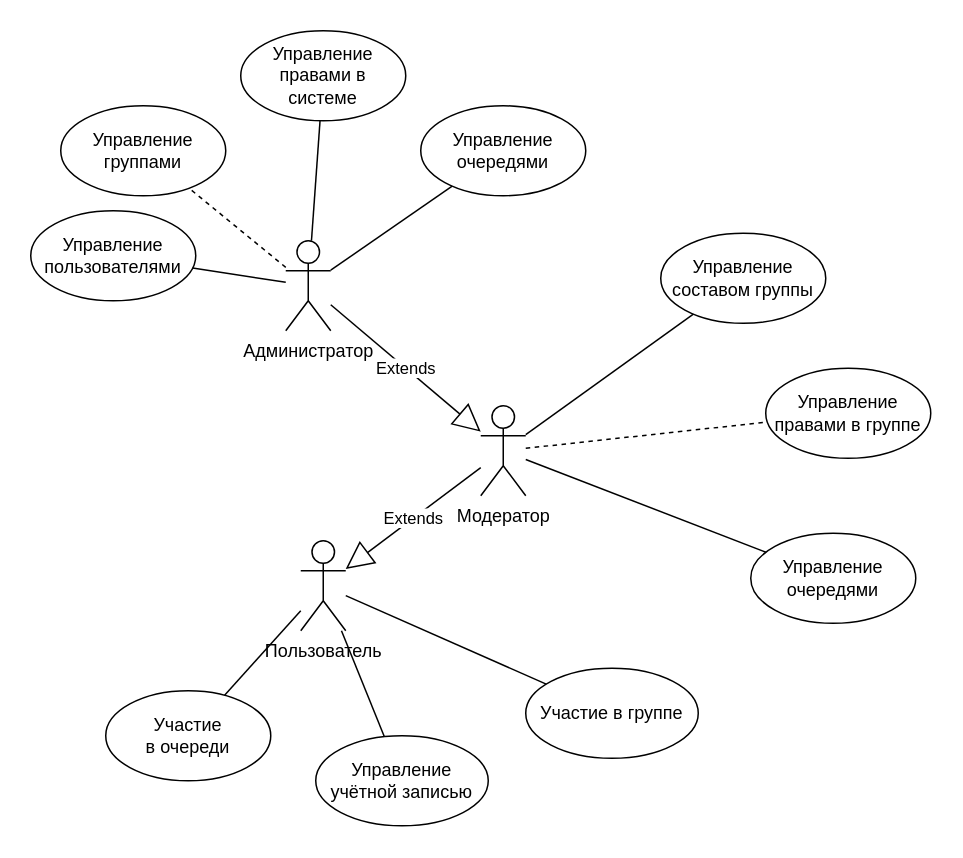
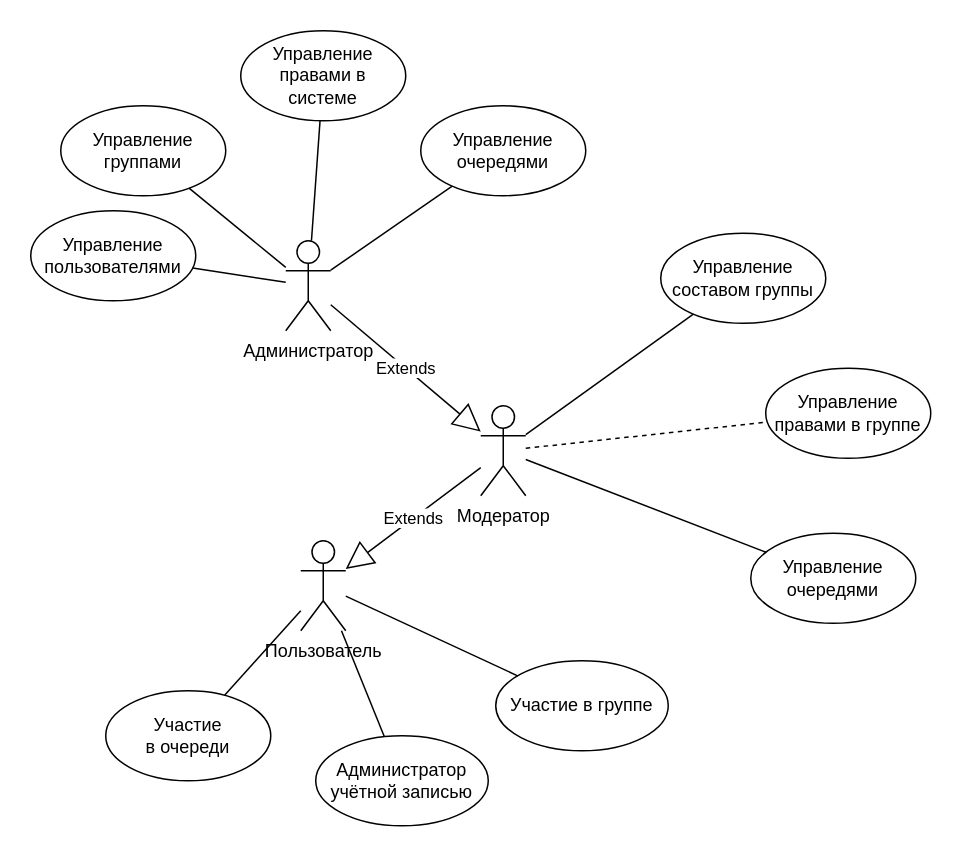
  <mxCell id="0" />
  <mxCell id="1" parent="0" />
  <mxCell id="2" value="Пользователь" style="shape=umlActor;verticalLabelPosition=bottom;verticalAlign=top;html=1;" parent="1" vertex="1"><mxGeometry x="200" y="360" width="30" height="60" as="geometry" /></mxCell>
  <mxCell id="3" value="Модератор" style="shape=umlActor;verticalLabelPosition=bottom;verticalAlign=top;html=1;" parent="1" vertex="1"><mxGeometry x="320" y="270" width="30" height="60" as="geometry" /></mxCell>
  <mxCell id="4" value="Администратор" style="shape=umlActor;verticalLabelPosition=bottom;verticalAlign=top;html=1;" parent="1" vertex="1"><mxGeometry x="190" y="160" width="30" height="60" as="geometry" /></mxCell>
  <mxCell id="5" value="Extends" style="endArrow=block;endSize=16;endFill=0;html=1;rounded=0;" parent="1" source="3" target="2" edge="1"><mxGeometry width="160" relative="1" as="geometry"><mxPoint x="490" y="300" as="sourcePoint" /><mxPoint x="650" y="300" as="targetPoint" /></mxGeometry></mxCell>
  <mxCell id="6" value="Extends" style="endArrow=block;endSize=16;endFill=0;html=1;rounded=0;" parent="1" source="4" target="3" edge="1"><mxGeometry width="160" relative="1" as="geometry"><mxPoint x="500" y="440" as="sourcePoint" /><mxPoint x="660" y="440" as="targetPoint" /></mxGeometry></mxCell>
- <mxCell id="7" value="Управление учётной записью" style="ellipse;whiteSpace=wrap;html=1;" parent="1" vertex="1"><mxGeometry x="210" y="490" width="115" height="60" as="geometry" /></mxCell>
- <mxCell id="8" value="Участие в группе" style="ellipse;whiteSpace=wrap;html=1;" parent="1" vertex="1"><mxGeometry x="350" y="445" width="115" height="60" as="geometry" /></mxCell>
+ <mxCell id="7" value="Администратор учётной записью" style="ellipse;whiteSpace=wrap;html=1;" parent="1" vertex="1"><mxGeometry x="210" y="490" width="115" height="60" as="geometry" /></mxCell>
+ <mxCell id="8" value="Участие в группе" style="ellipse;whiteSpace=wrap;html=1;" parent="1" vertex="1"><mxGeometry x="330" y="440" width="115" height="60" as="geometry" /></mxCell>
  <mxCell id="9" value="Участие &lt;br&gt;в очереди" style="ellipse;whiteSpace=wrap;html=1;" parent="1" vertex="1"><mxGeometry x="70" y="460" width="110" height="60" as="geometry" /></mxCell>
  <mxCell id="10" value="" style="endArrow=none;html=1;rounded=0;" parent="1" source="2" target="8" edge="1"><mxGeometry width="50" height="50" relative="1" as="geometry"><mxPoint x="720" y="290" as="sourcePoint" /><mxPoint x="770" y="240" as="targetPoint" /></mxGeometry></mxCell>
  <mxCell id="11" value="" style="endArrow=none;html=1;rounded=0;" parent="1" source="2" target="7" edge="1"><mxGeometry width="50" height="50" relative="1" as="geometry"><mxPoint x="740" y="280" as="sourcePoint" /><mxPoint x="790" y="230" as="targetPoint" /></mxGeometry></mxCell>
  <mxCell id="12" value="" style="endArrow=none;html=1;rounded=0;" parent="1" source="2" target="9" edge="1"><mxGeometry width="50" height="50" relative="1" as="geometry"><mxPoint x="770" y="260" as="sourcePoint" /><mxPoint x="820" y="210" as="targetPoint" /></mxGeometry></mxCell>
  <mxCell id="13" value="Управление составом группы" style="ellipse;whiteSpace=wrap;html=1;" parent="1" vertex="1"><mxGeometry x="440" y="155" width="110" height="60" as="geometry" /></mxCell>
  <mxCell id="14" value="Управление правами в группе" style="ellipse;whiteSpace=wrap;html=1;" parent="1" vertex="1"><mxGeometry x="510" y="245" width="110" height="60" as="geometry" /></mxCell>
  <mxCell id="15" value="Управление очередями" style="ellipse;whiteSpace=wrap;html=1;" parent="1" vertex="1"><mxGeometry x="500" y="355" width="110" height="60" as="geometry" /></mxCell>
  <mxCell id="16" value="" style="endArrow=none;html=1;rounded=0;dashed=1;" parent="1" source="3" target="14" edge="1"><mxGeometry width="50" height="50" relative="1" as="geometry"><mxPoint x="410" y="120" as="sourcePoint" /><mxPoint x="460" y="70" as="targetPoint" /></mxGeometry></mxCell>
  <mxCell id="17" value="" style="endArrow=none;html=1;rounded=0;" parent="1" source="3" target="15" edge="1"><mxGeometry width="50" height="50" relative="1" as="geometry"><mxPoint x="550" y="170" as="sourcePoint" /><mxPoint x="600" y="120" as="targetPoint" /></mxGeometry></mxCell>
  <mxCell id="18" value="" style="endArrow=none;html=1;rounded=0;" parent="1" source="3" target="13" edge="1"><mxGeometry width="50" height="50" relative="1" as="geometry"><mxPoint x="410" y="120" as="sourcePoint" /><mxPoint x="460" y="70" as="targetPoint" /></mxGeometry></mxCell>
  <mxCell id="19" value="Управление группами" style="ellipse;whiteSpace=wrap;html=1;" parent="1" vertex="1"><mxGeometry x="40" y="70" width="110" height="60" as="geometry" /></mxCell>
  <mxCell id="20" value="Управление пользователями" style="ellipse;whiteSpace=wrap;html=1;" parent="1" vertex="1"><mxGeometry x="20" y="140" width="110" height="60" as="geometry" /></mxCell>
  <mxCell id="21" value="Управление очередями" style="ellipse;whiteSpace=wrap;html=1;" parent="1" vertex="1"><mxGeometry x="280" y="70" width="110" height="60" as="geometry" /></mxCell>
  <mxCell id="22" value="Управление правами в &lt;br&gt;системе" style="ellipse;whiteSpace=wrap;html=1;" parent="1" vertex="1"><mxGeometry x="160" y="20" width="110" height="60" as="geometry" /></mxCell>
  <mxCell id="23" value="" style="endArrow=none;html=1;rounded=0;" parent="1" source="4" target="20" edge="1"><mxGeometry width="50" height="50" relative="1" as="geometry"><mxPoint x="200" y="130" as="sourcePoint" /><mxPoint x="250" y="80" as="targetPoint" /></mxGeometry></mxCell>
- <mxCell id="24" value="" style="endArrow=none;html=1;rounded=0;dashed=1;" parent="1" source="4" target="19" edge="1"><mxGeometry width="50" height="50" relative="1" as="geometry"><mxPoint x="240" y="130" as="sourcePoint" /><mxPoint x="290" y="80" as="targetPoint" /></mxGeometry></mxCell>
+ <mxCell id="24" value="" style="endArrow=none;html=1;rounded=0;" parent="1" source="4" target="19" edge="1"><mxGeometry width="50" height="50" relative="1" as="geometry"><mxPoint x="240" y="130" as="sourcePoint" /><mxPoint x="290" y="80" as="targetPoint" /></mxGeometry></mxCell>
  <mxCell id="25" value="" style="endArrow=none;html=1;rounded=0;" parent="1" source="4" target="22" edge="1"><mxGeometry width="50" height="50" relative="1" as="geometry"><mxPoint x="230" y="130" as="sourcePoint" /><mxPoint x="280" y="80" as="targetPoint" /></mxGeometry></mxCell>
  <mxCell id="26" value="" style="endArrow=none;html=1;rounded=0;" parent="1" source="4" target="21" edge="1"><mxGeometry width="50" height="50" relative="1" as="geometry"><mxPoint x="260" y="150" as="sourcePoint" /><mxPoint x="310" y="100" as="targetPoint" /></mxGeometry></mxCell>
